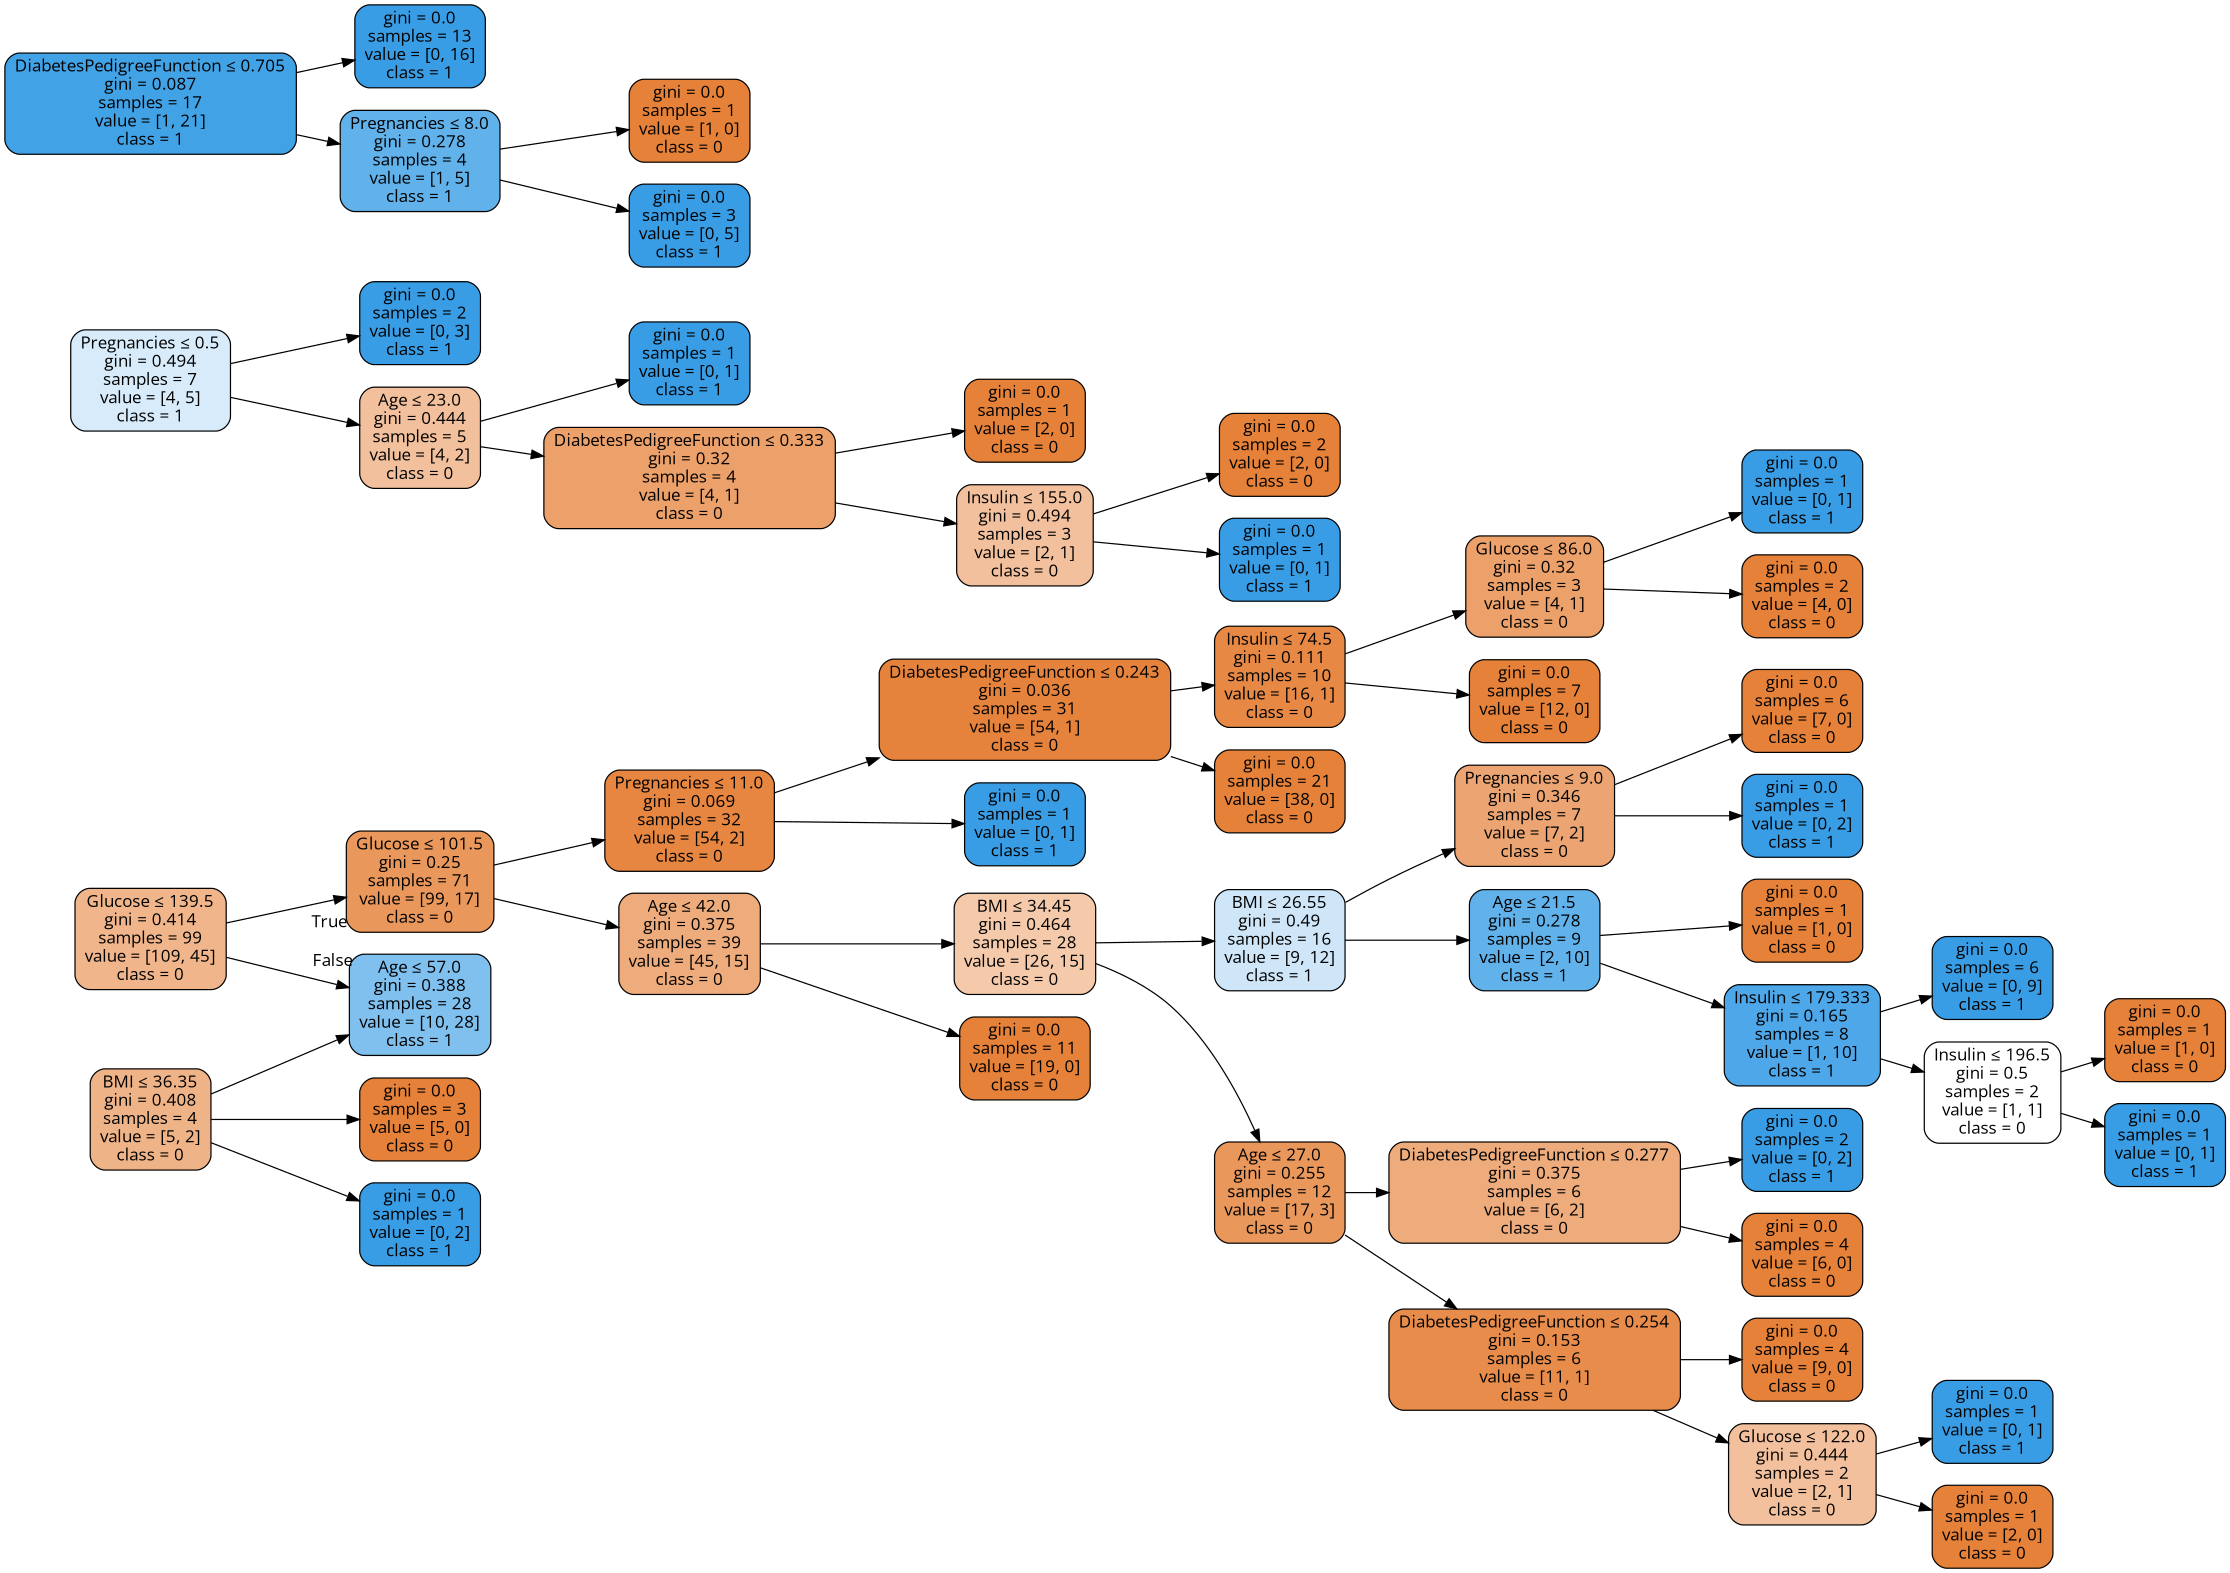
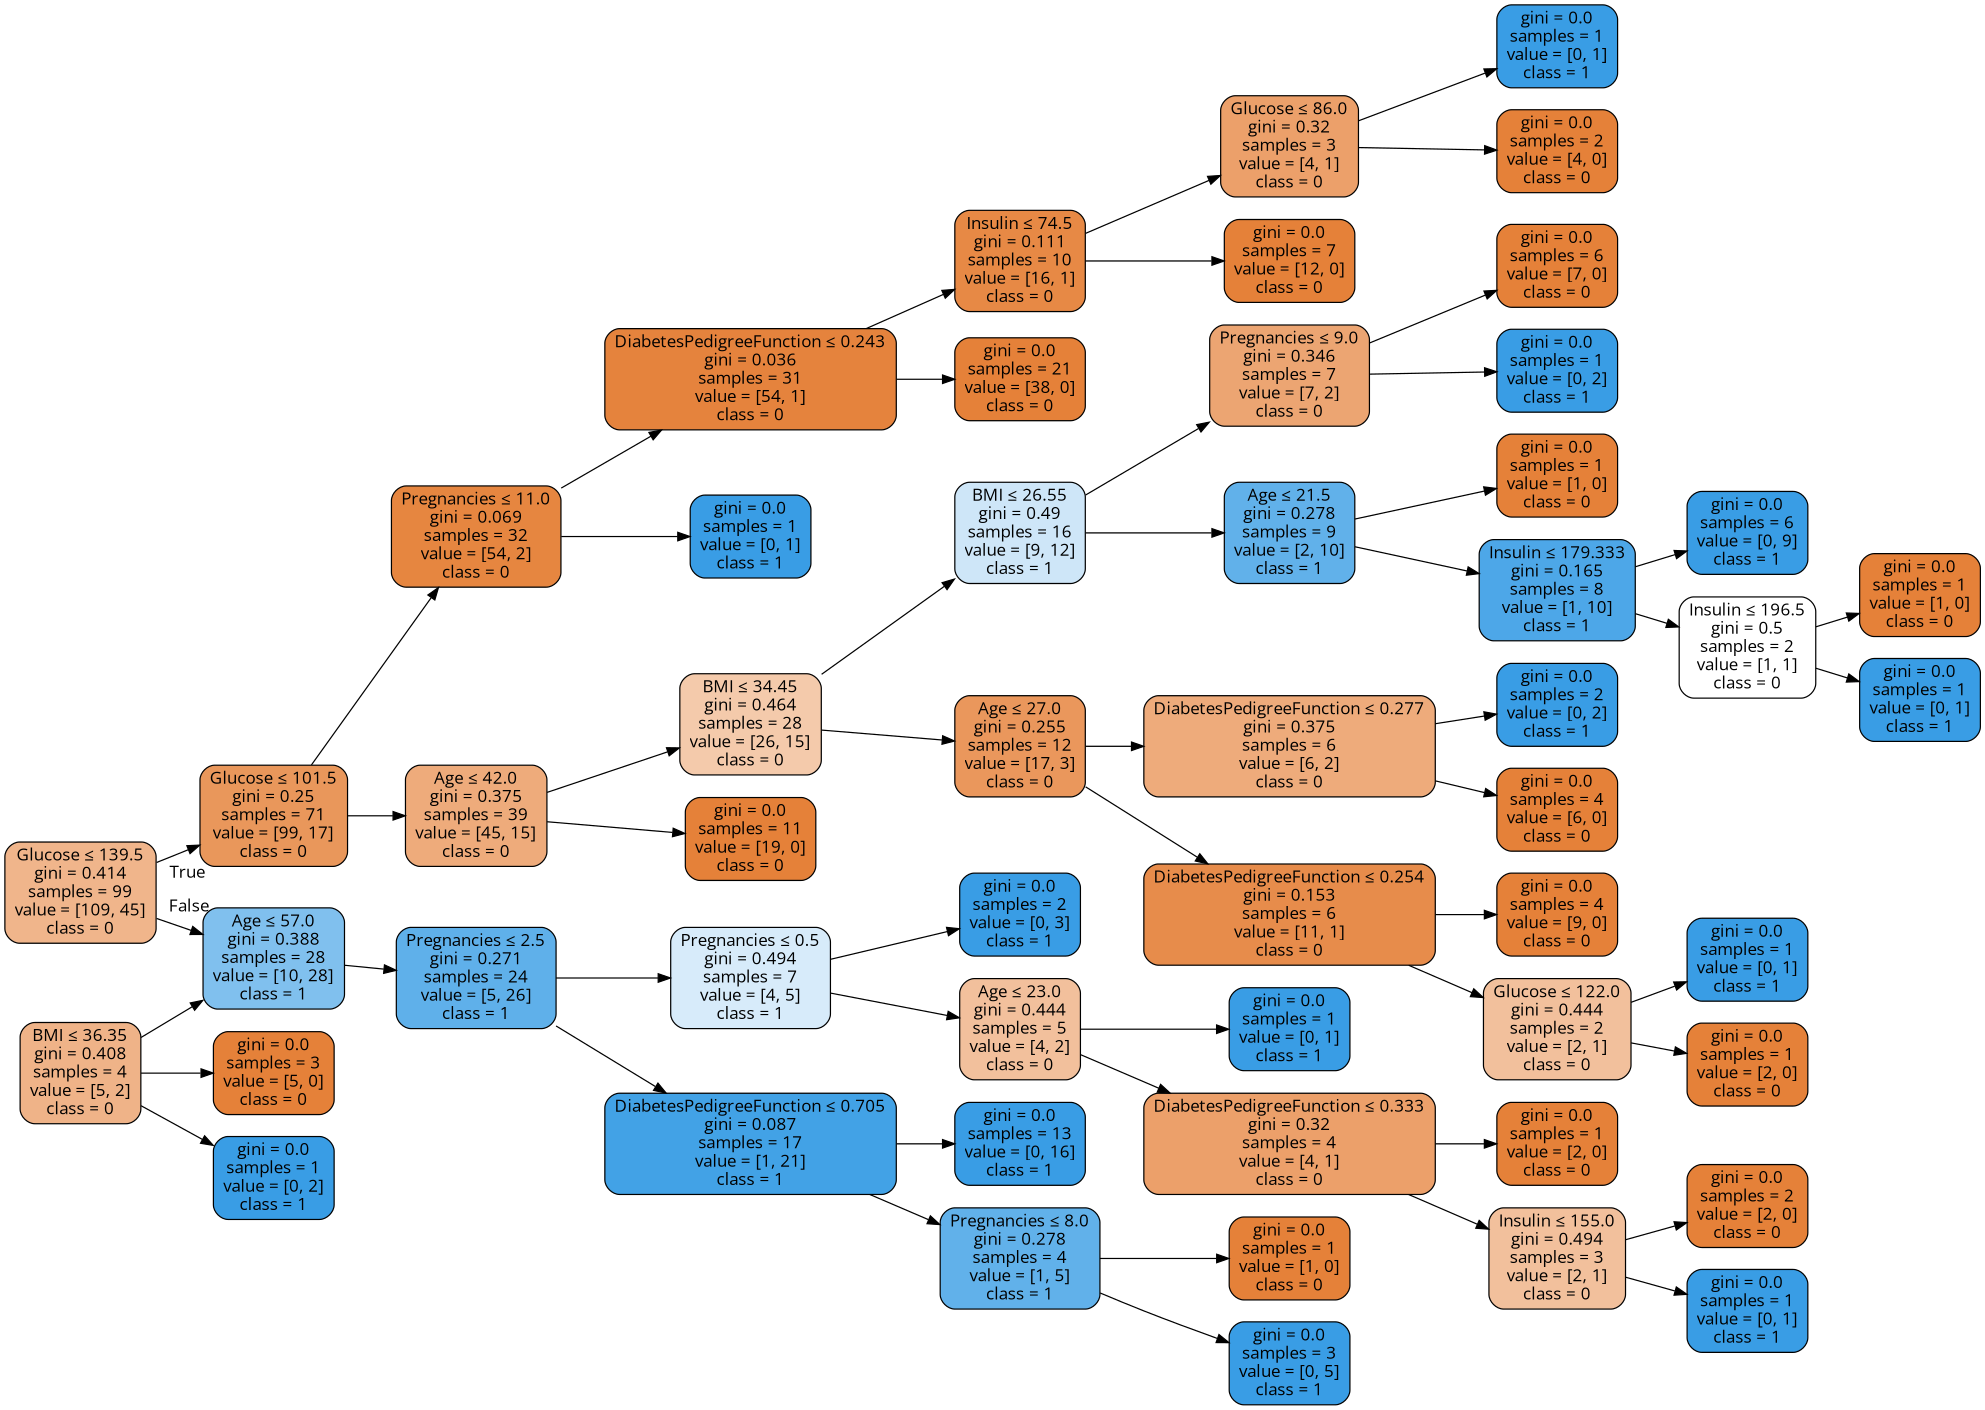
  digraph {
    fontname="Open Sans"
    rankdir=LR
    node [color=black fillcolor="#e58139" fontname="Open Sans" shape=box style="filled, rounded"]
    edge [fontname="Open Sans"]
    n1 [fillcolor="#f0b58b" label=<Glucose &le; 139.5<br/>gini = 0.414<br/>samples = 99<br/>value = [109, 45]<br/>class = 0>]
    n2 [fillcolor="#e9975b" label=<Glucose &le; 101.5<br/>gini = 0.25<br/>samples = 71<br/>value = [99, 17]<br/>class = 0>]
    n3 [fillcolor="#80c0ee" label=<Age &le; 57.0<br/>gini = 0.388<br/>samples = 28<br/>value = [10, 28]<br/>class = 1>]
    n4 [fillcolor="#e68640" label=<Pregnancies &le; 11.0<br/>gini = 0.069<br/>samples = 32<br/>value = [54, 2]<br/>class = 0>]
    n5 [fillcolor="#eeab7b" label=<Age &le; 42.0<br/>gini = 0.375<br/>samples = 39<br/>value = [45, 15]<br/>class = 0>]
+   n6 [fillcolor="#5fb0ea" label=<Pregnancies &le; 2.5<br/>gini = 0.271<br/>samples = 24<br/>value = [5, 26]<br/>class = 1>]
    n7 [fillcolor="#e5833d" label=<DiabetesPedigreeFunction &le; 0.243<br/>gini = 0.036<br/>samples = 31<br/>value = [54, 1]<br/>class = 0>]
    n8 [fillcolor="#399de5" label=<gini = 0.0<br/>samples = 1<br/>value = [0, 1]<br/>class = 1>]
    n9 [fillcolor="#f4caab" label=<BMI &le; 34.45<br/>gini = 0.464<br/>samples = 28<br/>value = [26, 15]<br/>class = 0>]
    n10 [label=<gini = 0.0<br/>samples = 11<br/>value = [19, 0]<br/>class = 0>]
    n11 [fillcolor="#e78945" label=<Insulin &le; 74.5<br/>gini = 0.111<br/>samples = 10<br/>value = [16, 1]<br/>class = 0>]
    n12 [label=<gini = 0.0<br/>samples = 21<br/>value = [38, 0]<br/>class = 0>]
    n13 [fillcolor="#eca06a" label=<Glucose &le; 86.0<br/>gini = 0.32<br/>samples = 3<br/>value = [4, 1]<br/>class = 0>]
    n14 [label=<gini = 0.0<br/>samples = 7<br/>value = [12, 0]<br/>class = 0>]
    n15 [fillcolor="#399de5" label=<gini = 0.0<br/>samples = 1<br/>value = [0, 1]<br/>class = 1>]
    n16 [label=<gini = 0.0<br/>samples = 2<br/>value = [4, 0]<br/>class = 0>]
    n17 [fillcolor="#cee6f8" label=<BMI &le; 26.55<br/>gini = 0.49<br/>samples = 16<br/>value = [9, 12]<br/>class = 1>]
    n18 [fillcolor="#ea975c" label=<Age &le; 27.0<br/>gini = 0.255<br/>samples = 12<br/>value = [17, 3]<br/>class = 0>]
    n19 [fillcolor="#eca572" label=<Pregnancies &le; 9.0<br/>gini = 0.346<br/>samples = 7<br/>value = [7, 2]<br/>class = 0>]
    n20 [fillcolor="#61b1ea" label=<Age &le; 21.5<br/>gini = 0.278<br/>samples = 9<br/>value = [2, 10]<br/>class = 1>]
    n21 [fillcolor="#eeab7b" label=<DiabetesPedigreeFunction &le; 0.277<br/>gini = 0.375<br/>samples = 6<br/>value = [6, 2]<br/>class = 0>]
    n22 [fillcolor="#e78c4b" label=<DiabetesPedigreeFunction &le; 0.254<br/>gini = 0.153<br/>samples = 6<br/>value = [11, 1]<br/>class = 0>]
    n23 [label=<gini = 0.0<br/>samples = 6<br/>value = [7, 0]<br/>class = 0>]
    n24 [fillcolor="#399de5" label=<gini = 0.0<br/>samples = 1<br/>value = [0, 2]<br/>class = 1>]
    n25 [label=<gini = 0.0<br/>samples = 1<br/>value = [1, 0]<br/>class = 0>]
    n26 [fillcolor="#4da7e8" label=<Insulin &le; 179.333<br/>gini = 0.165<br/>samples = 8<br/>value = [1, 10]<br/>class = 1>]
    n27 [fillcolor="#399de5" label=<gini = 0.0<br/>samples = 6<br/>value = [0, 9]<br/>class = 1>]
    n28 [fillcolor="#ffffff" label=<Insulin &le; 196.5<br/>gini = 0.5<br/>samples = 2<br/>value = [1, 1]<br/>class = 0>]
    n29 [label=<gini = 0.0<br/>samples = 1<br/>value = [1, 0]<br/>class = 0>]
    n30 [fillcolor="#399de5" label=<gini = 0.0<br/>samples = 1<br/>value = [0, 1]<br/>class = 1>]
    n31 [fillcolor="#399de5" label=<gini = 0.0<br/>samples = 2<br/>value = [0, 2]<br/>class = 1>]
    n32 [label=<gini = 0.0<br/>samples = 4<br/>value = [6, 0]<br/>class = 0>]
    n33 [label=<gini = 0.0<br/>samples = 4<br/>value = [9, 0]<br/>class = 0>]
    n34 [fillcolor="#f2c09c" label=<Glucose &le; 122.0<br/>gini = 0.444<br/>samples = 2<br/>value = [2, 1]<br/>class = 0>]
    n35 [fillcolor="#399de5" label=<gini = 0.0<br/>samples = 1<br/>value = [0, 1]<br/>class = 1>]
    n36 [label=<gini = 0.0<br/>samples = 1<br/>value = [2, 0]<br/>class = 0>]
    n37 [fillcolor="#d7ebfa" label=<Pregnancies &le; 0.5<br/>gini = 0.494<br/>samples = 7<br/>value = [4, 5]<br/>class = 1>]
    n38 [fillcolor="#42a2e6" label=<DiabetesPedigreeFunction &le; 0.705<br/>gini = 0.087<br/>samples = 17<br/>value = [1, 21]<br/>class = 1>]
    n39 [fillcolor="#efb388" label=<BMI &le; 36.35<br/>gini = 0.408<br/>samples = 4<br/>value = [5, 2]<br/>class = 0>]
    n40 [label=<gini = 0.0<br/>samples = 3<br/>value = [5, 0]<br/>class = 0>]
    n41 [fillcolor="#399de5" label=<gini = 0.0<br/>samples = 1<br/>value = [0, 2]<br/>class = 1>]
    n42 [fillcolor="#399de5" label=<gini = 0.0<br/>samples = 2<br/>value = [0, 3]<br/>class = 1>]
    n43 [fillcolor="#f2c09c" label=<Age &le; 23.0<br/>gini = 0.444<br/>samples = 5<br/>value = [4, 2]<br/>class = 0>]
    n44 [fillcolor="#399de5" label=<gini = 0.0<br/>samples = 13<br/>value = [0, 16]<br/>class = 1>]
    n45 [fillcolor="#61b1ea" label=<Pregnancies &le; 8.0<br/>gini = 0.278<br/>samples = 4<br/>value = [1, 5]<br/>class = 1>]
    n46 [fillcolor="#399de5" label=<gini = 0.0<br/>samples = 1<br/>value = [0, 1]<br/>class = 1>]
    n47 [fillcolor="#eca06a" label=<DiabetesPedigreeFunction &le; 0.333<br/>gini = 0.32<br/>samples = 4<br/>value = [4, 1]<br/>class = 0>]
    n48 [label=<gini = 0.0<br/>samples = 1<br/>value = [2, 0]<br/>class = 0>]
    n49 [fillcolor="#f2c09c" label=<Insulin &le; 155.0<br/>gini = 0.494<br/>samples = 3<br/>value = [2, 1]<br/>class = 0>]
    n50 [label=<gini = 0.0<br/>samples = 2<br/>value = [2, 0]<br/>class = 0>]
    n51 [fillcolor="#399de5" label=<gini = 0.0<br/>samples = 1<br/>value = [0, 1]<br/>class = 1>]
    n52 [label=<gini = 0.0<br/>samples = 1<br/>value = [1, 0]<br/>class = 0>]
    n53 [fillcolor="#399de5" label=<gini = 0.0<br/>samples = 3<br/>value = [0, 5]<br/>class = 1>]
    n1 -> n2 [headlabel=True labelangle=45 labeldistance=2.5]
    n1 -> n3 [headlabel=False labelangle=-45 labeldistance=2.5]
    n2 -> n4
    n2 -> n5
+   n3 -> n6
    n4 -> n7
    n4 -> n8
    n5 -> n9
    n5 -> n10
+   n6 -> n37
+   n6 -> n38
    n7 -> n11
    n7 -> n12
    n9 -> n17
    n9 -> n18
    n11 -> n13
    n11 -> n14
    n13 -> n15
    n13 -> n16
    n17 -> n19
    n17 -> n20
    n18 -> n21
    n18 -> n22
    n19 -> n23
    n19 -> n24
    n20 -> n25
    n20 -> n26
    n21 -> n31
    n21 -> n32
    n22 -> n33
    n22 -> n34
    n26 -> n27
    n26 -> n28
    n28 -> n29
    n28 -> n30
    n34 -> n35
    n34 -> n36
    n37 -> n42
    n37 -> n43
    n38 -> n44
    n38 -> n45
    n39 -> n3
    n39 -> n40
    n39 -> n41
    n43 -> n46
    n43 -> n47
    n45 -> n52
    n45 -> n53
    n47 -> n48
    n47 -> n49
    n49 -> n50
    n49 -> n51
  }
